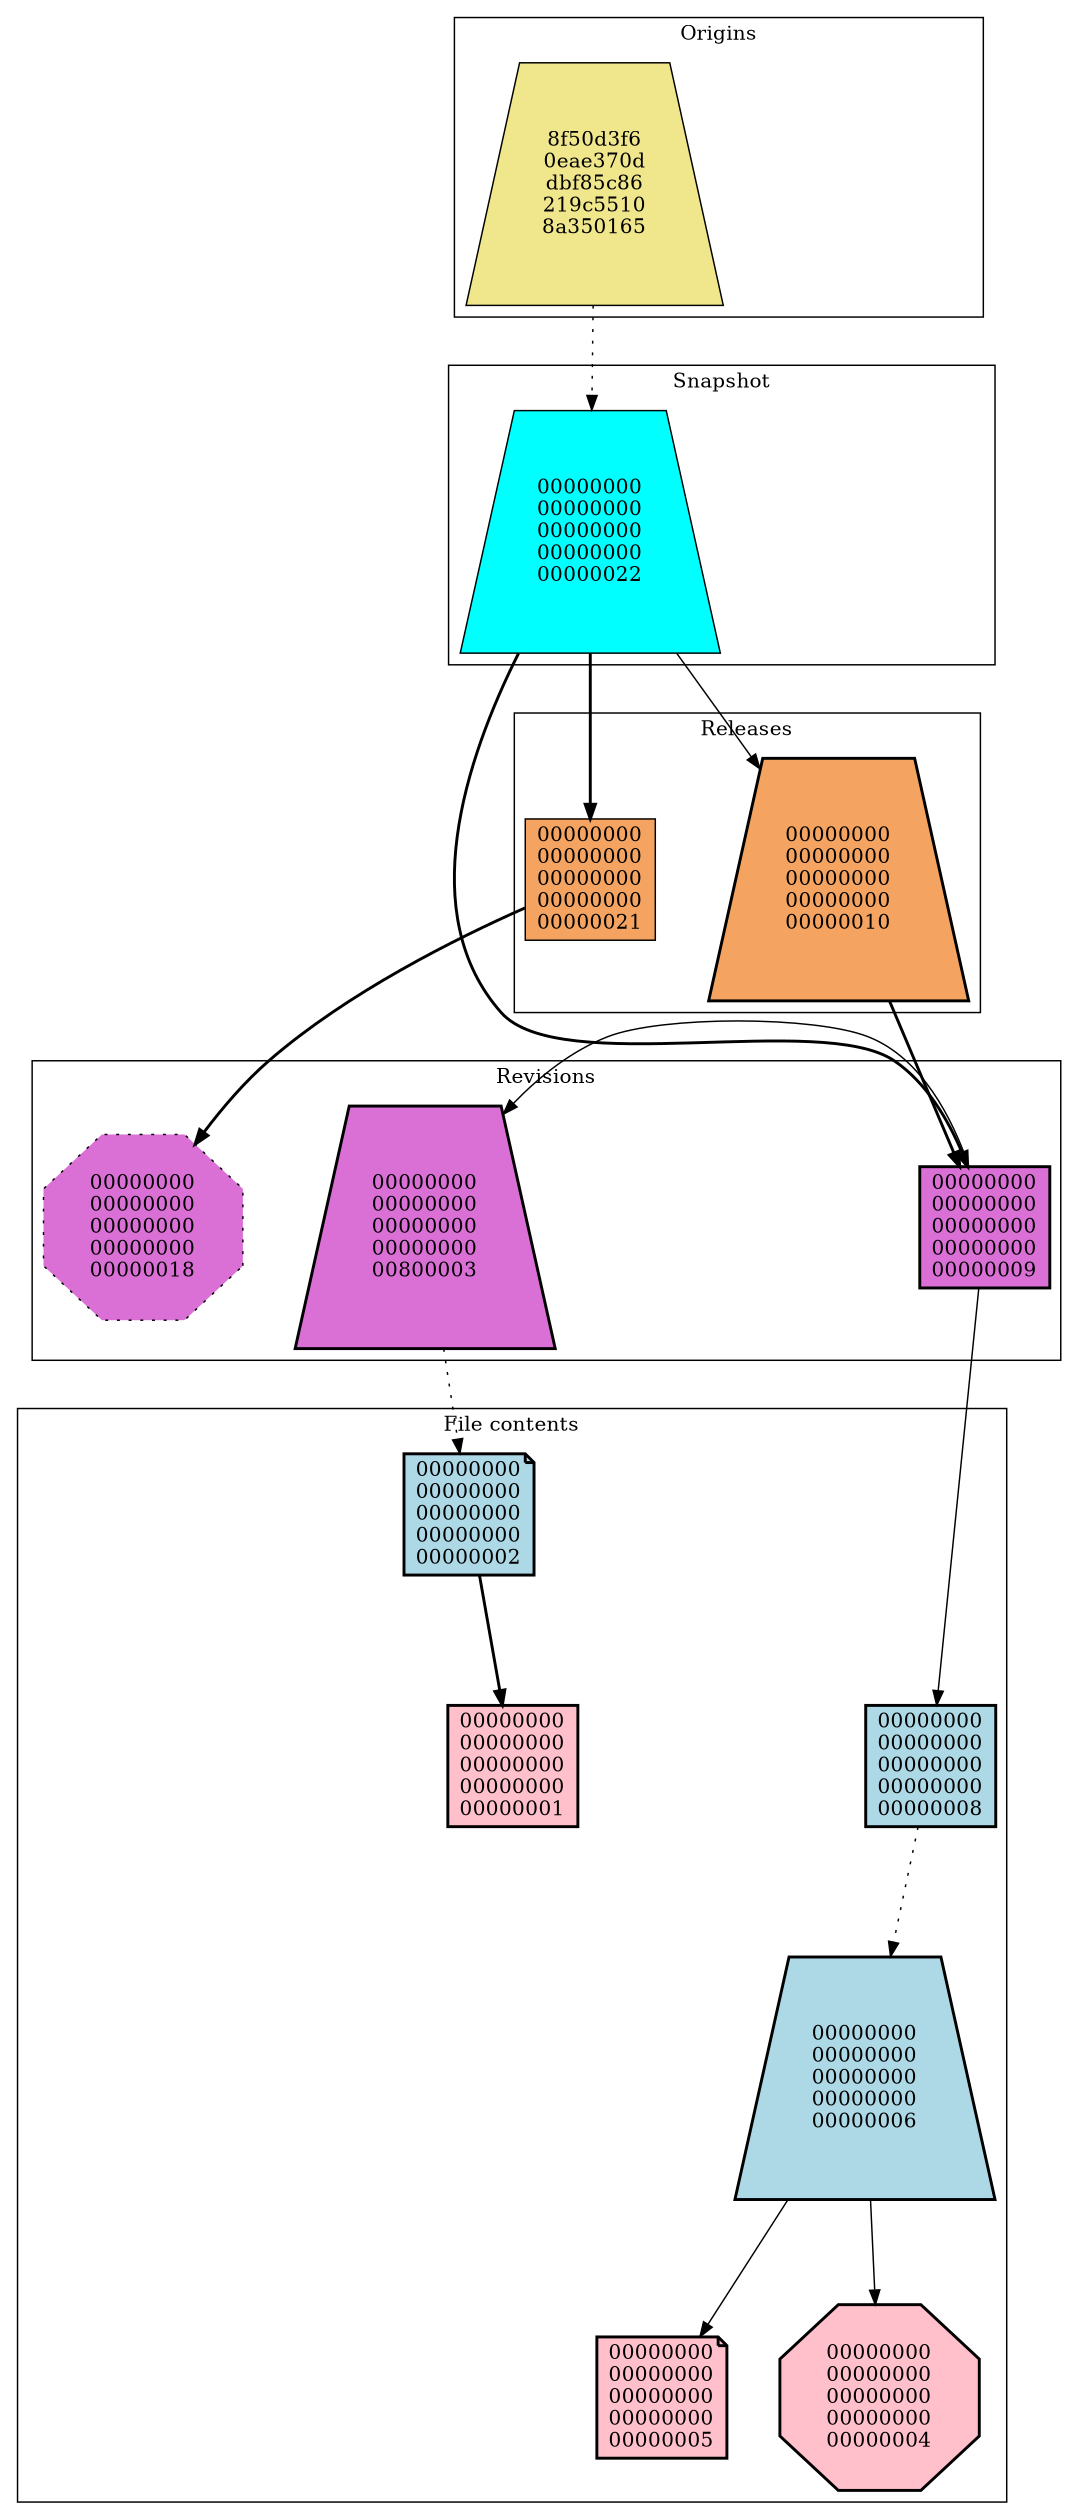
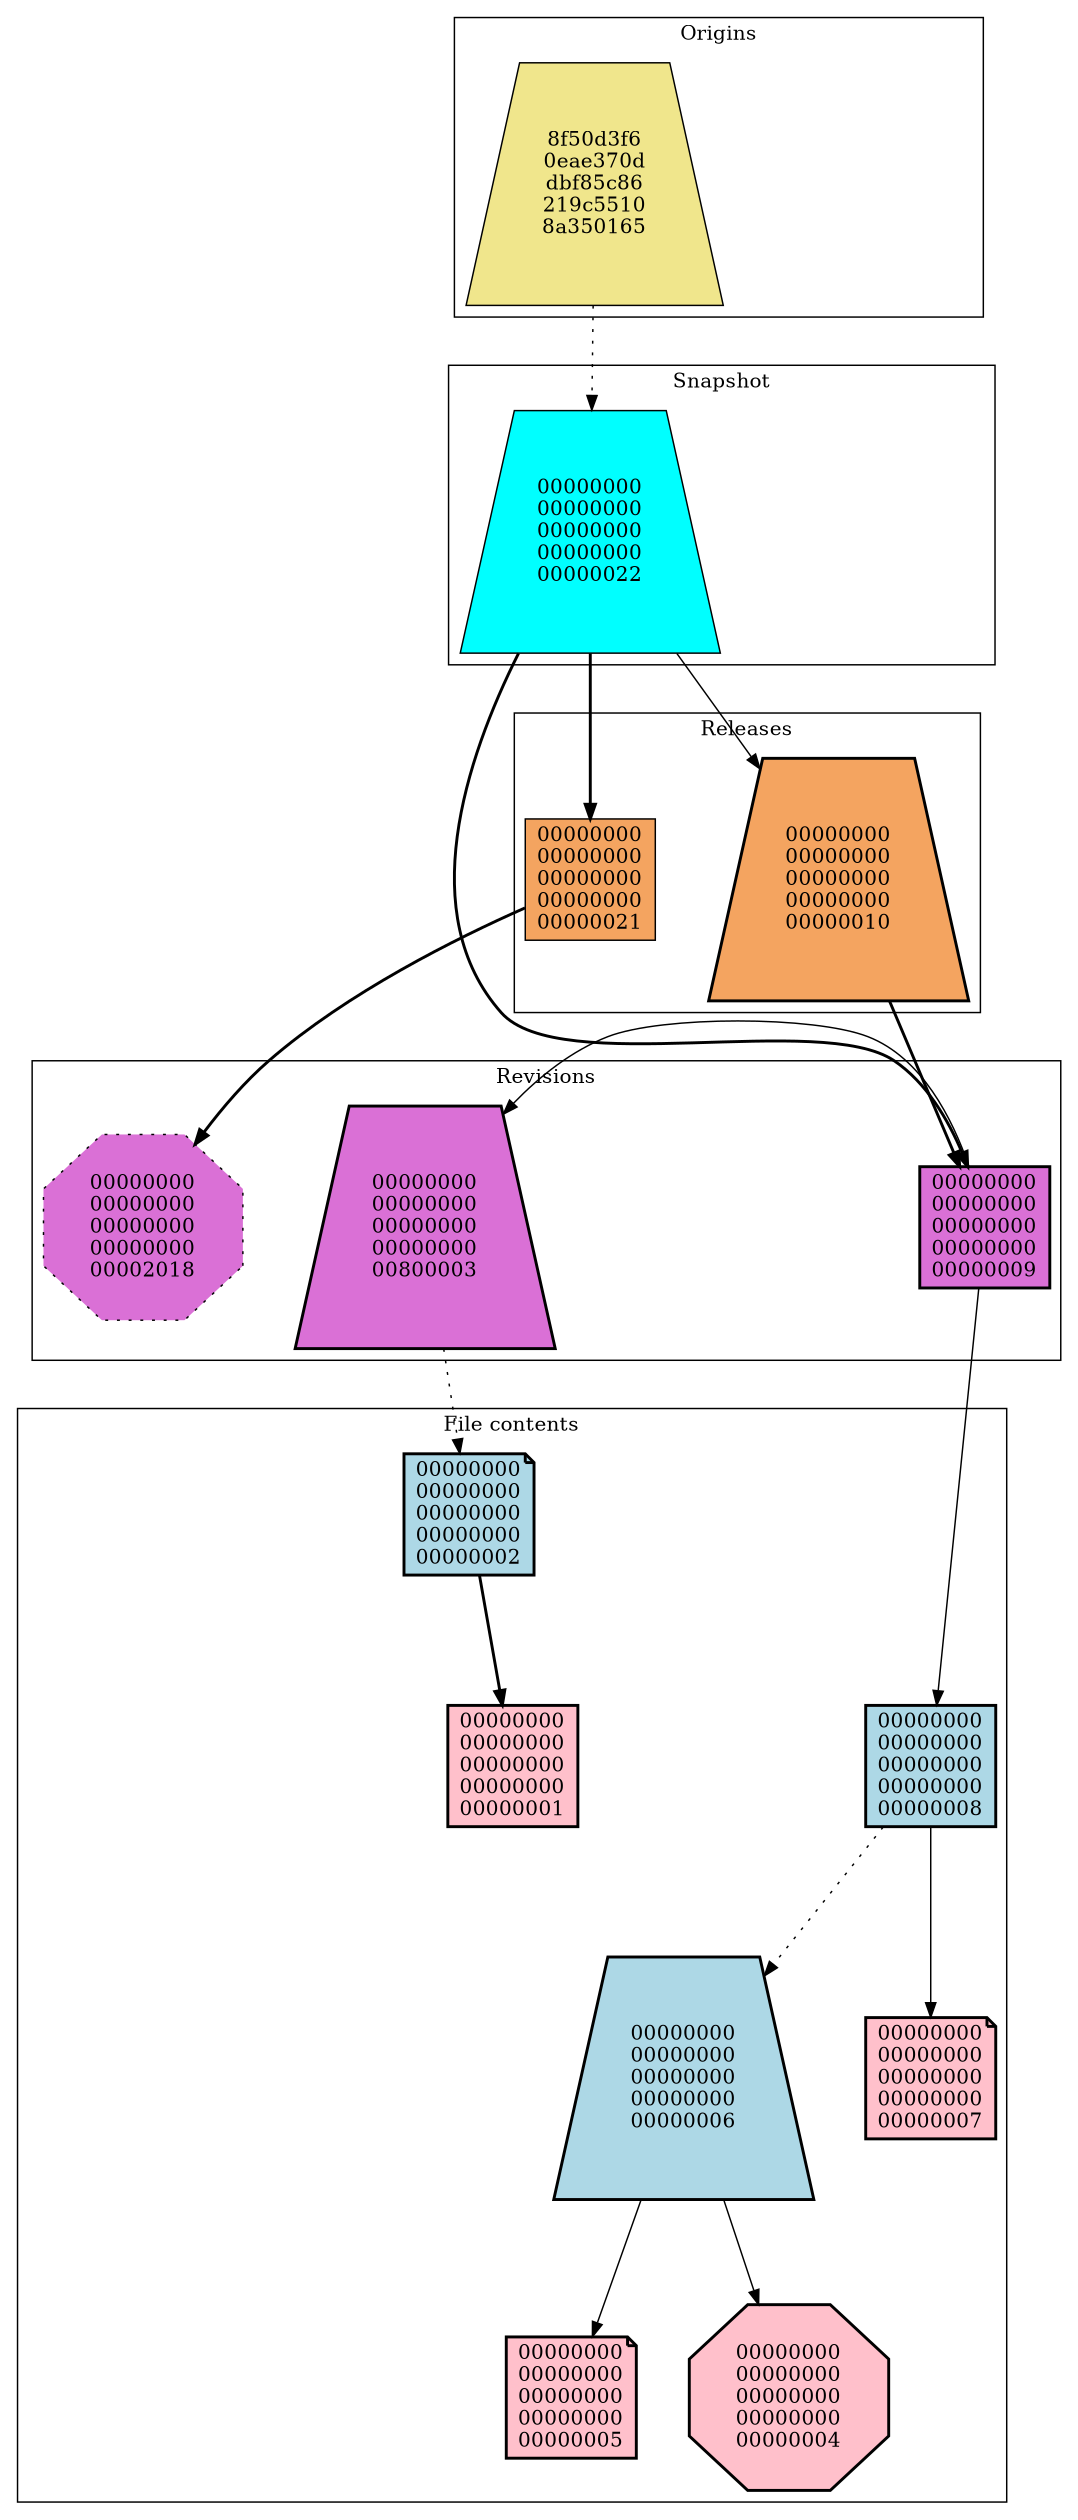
  digraph {
    nodesep=0.5
    rankdir=TB
    ranksep=1
    node [fillcolor=pink shape=trapezium style="filled,bold"]
    edge [style=invis]
    n1 [label="00000000\n00000000\n00000000\n00000000\n00000001" shape=box]
+   n2 [label="00000000\n00000000\n00000000\n00000000\n00000007" shape=note]
    n3 [label="00000000\n00000000\n00000000\n00000000\n00000014" style=invis shape=""]
    n4 [label="00000000\n00000000\n00000000\n00000000\n00000011" style=invis shape=""]
    n5 [label="00000000\n00000000\n00000000\n00000000\n00000005" shape=note]
    n6 [label="00000000\n00000000\n00000000\n00000000\n00000004" shape=octagon]
    n7 [label="00000000\n00000000\n00000000\n00000000\n00000015" style=invis shape=""]
    n8 [fillcolor=lightblue label="00000000\n00000000\n00000000\n00000000\n00000008" shape=box]
    n9 [fillcolor=lightblue label="00000000\n00000000\n00000000\n00000000\n00000006"]
    n10 [fillcolor=lightblue label="00000000\n00000000\n00000000\n00000000\n00000002" shape=note]
    n11 [fillcolor=lightblue label="00000000\n00000000\n00000000\n00000000\n00000017" shape=folder style=invis]
    n12 [fillcolor=lightblue label="00000000\n00000000\n00000000\n00000000\n00000016" shape=folder style=invis]
    n13 [fillcolor=lightblue label="00000000\n00000000\n00000000\n00000000\n00000012" shape=folder style=invis]
    n14 [fillcolor=orchid label="00000000\n00000000\n00000000\n00000000\n00800003"]
    n15 [fillcolor=orchid label="00000000\n00000000\n00000000\n00000000\n00000009" shape=box]
    n16 [fillcolor=orchid label="00000000\n00000000\n00000000\n00000000\n00000013" shape=diamond style=invis]
-   n17 [fillcolor=orchid label="00000000\n00000000\n00000000\n00000000\n00000018" shape=octagon style="filled,dotted"]
+   n17 [fillcolor=orchid label="00000000\n00000000\n00000000\n00000000\n00002018" shape=octagon style="filled,dotted"]
    n18 [fillcolor=sandybrown label="00000000\n00000000\n00000000\n00000000\n00000010"]
    n19 [fillcolor=sandybrown label="00000000\n00000000\n00000000\n00000000\n00000021" shape=box style=filled]
    n20 [fillcolor=aqua label="00000000\n00000000\n00000000\n00000000\n00000022" style=filled]
    n21 [fillcolor=aqua label="00000000\n00000000\n00000000\n00000000\n00000020" shape=doubleoctagon style=invis]
    n22 [fillcolor=khaki label="8f50d3f6\n0eae370d\ndbf85c86\n219c5510\n8a350165" style=filled]
    n23 [fillcolor=khaki label="83404f99\n5118bd25\n774f4ac1\n4422a8f1\n75e7a054" shape=egg style=invis]
    subgraph sub_1 {
      n1
+     n2
      n3
      n4
      n5
      n6
      n7
    }
    subgraph cluster_2 {
      label="File contents"
      n1
+     n2
      n3
      n4
      n5
      n6
      n7
      n8
      n9
      n10
      n11
      n12
      n13
    }
    subgraph cluster_3 {
      label=Revisions
      n14
      n15
      n16
      n17
    }
    subgraph cluster_4 {
      label=Releases
      n18
      n19
    }
    subgraph cluster_5 {
      label=Snapshot
      n20
      n21
    }
    subgraph cluster_6 {
      label=Origins
      n22
      n23
    }
+   n8 -> n2 [style=solid]
    n8 -> n9 [style=dotted]
    n9 -> n5 [style=solid]
    n9 -> n6 [style=solid]
    n10 -> n1 [style=bold]
    n11 -> n3
    n11 -> n12
    n12 -> n7
    n13 -> n4
    n13 -> n8
    n14 -> n10 [style=dotted]
    n15 -> n8 [style=solid]
    n15 -> n14 [constraint=false style=solid]
    n16 -> n13
    n16 -> n15 [constraint=false]
    n17 -> n11
    n17 -> n16 [constraint=false]
    n18 -> n15 [style=bold]
    n19 -> n17 [style=bold]
    n20 -> n15 [style=bold]
    n20 -> n18 [style=solid]
    n20 -> n19 [style=bold]
    n21 -> n15
    n21 -> n18
    n22 -> n20 [style=dotted]
    n23 -> n21
  }
